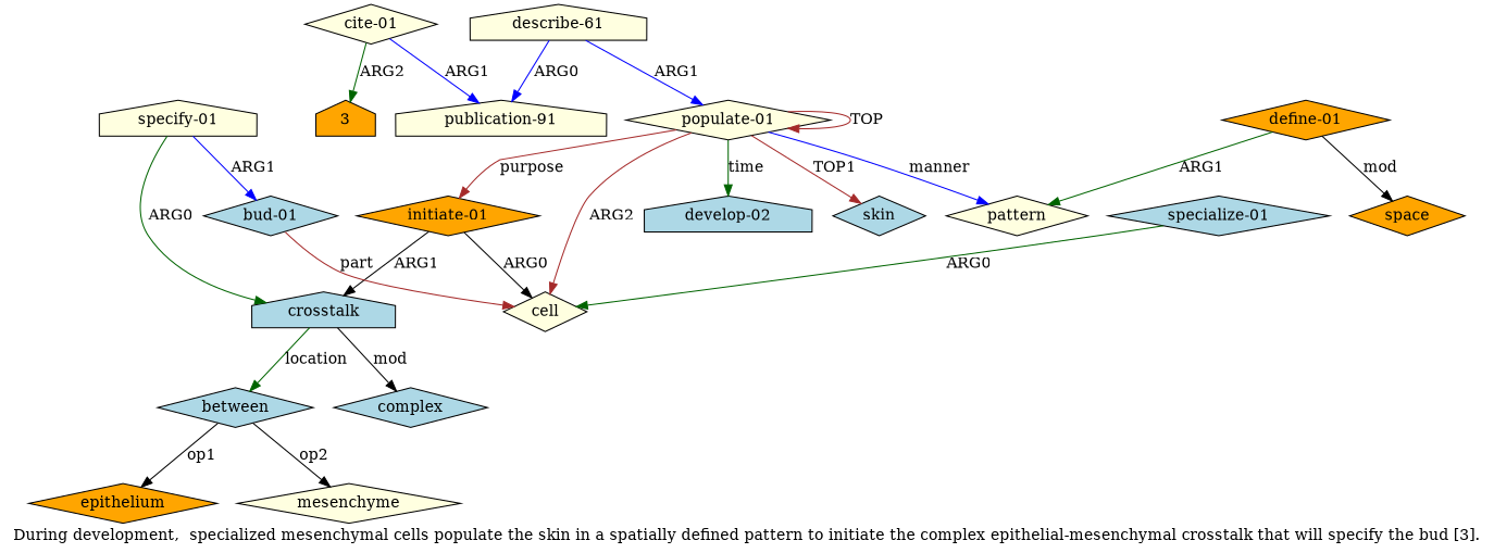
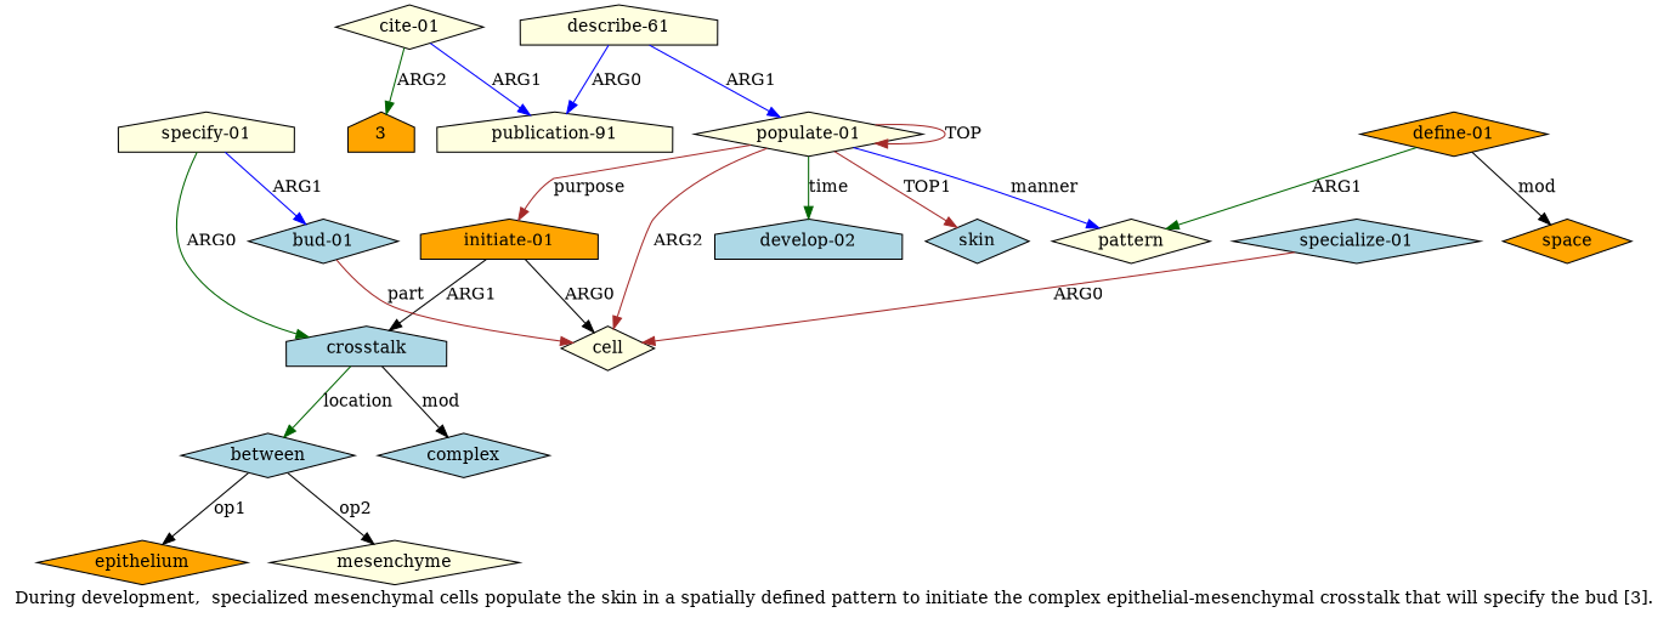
  digraph {
    label="During development,  specialized mesenchymal cells populate the skin in a spatially defined pattern to initiate the complex epithelial-mesenchymal crosstalk that will specify the bud [3]."
    node [color=black fillcolor=lightyellow shape=diamond style=filled]
    edge [color=darkgreen gold_label=ARG1 test_label=ARG1]
    n1 [gold_ind=15 gold_label="describe-01" label="describe-61" shape=house test_ind=15 test_label="describe-01"]
    n2 [gold_ind=16 gold_label="publication-91" label="publication-91" shape=house test_ind=16 test_label="publication-91"]
    n3 [gold_ind=0 gold_label="populate-01" label="populate-01" test_ind=0 test_label="populate-01"]
    n4 [fillcolor=lightblue gold_ind=18 gold_label="develop-02" label="develop-02" shape=house test_ind=18 test_label="develop-02"]
    n5 [fillcolor=lightblue gold_ind=1 gold_label=skin label=skin test_ind=1 test_label=skin]
    n6 [gold_ind=2 gold_label=cell label=cell test_ind=2 test_label=cell]
    n7 [gold_ind=5 gold_label=pattern label=pattern test_ind=5 test_label=pattern]
-   n8 [fillcolor=orange gold_ind=8 gold_label="initiate-01" label="initiate-01" test_ind=8 test_label="initiate-01"]
+   n8 [fillcolor=orange gold_ind=8 gold_label="initiate-01" label="initiate-01" shape=house test_ind=8 test_label="initiate-01"]
    n9 [fillcolor=lightblue gold_ind=9 gold_label=crosstalk label=crosstalk shape=house test_ind=9 test_label=crosstalk]
    n10 [fillcolor=lightblue gold_ind=14 gold_label="bud-01" label="bud-01" test_ind=14 test_label="bud-01"]
    n11 [gold_ind=17 gold_label="cite-01" label="cite-01" test_ind=17 test_label="cite-01"]
    n12 [fillcolor=orange gold_ind=-1 gold_label=3 label=3 shape=house test_ind=-1 test_label=3]
    n13 [fillcolor=lightblue gold_ind=11 gold_label=between label=between test_ind=11 test_label=between]
    n14 [fillcolor=orange gold_ind=12 gold_label=epithelium label=epithelium test_ind=12 test_label=epithelium]
    n15 [gold_ind=3 gold_label=mesenchyme label=mesenchyme test_ind=3 test_label=mesenchyme]
    n16 [fillcolor=lightblue gold_ind=10 gold_label=complex label=complex test_ind=10 test_label=complex]
    n17 [gold_ind=13 gold_label="specify-01" label="specify-01" shape=house test_ind=13 test_label="specify-01"]
    n18 [fillcolor=lightblue gold_ind=4 gold_label="specialize-01" label="specialize-01" test_ind=4 test_label="specialize-01"]
    n19 [fillcolor=orange gold_ind=7 gold_label=space label=space test_ind=7 test_label=space]
    n20 [fillcolor=orange gold_ind=6 gold_label="define-01" label="define-01" test_ind=6 test_label="define-01"]
    n1 -> n2 [color=blue gold_label=ARG0 label=ARG0 test_label=ARG0]
    n1 -> n3 [color=blue label=ARG1]
    n3 -> n3 [color=brown gold_label=TOP label=TOP test_label=TOP]
    n3 -> n4 [gold_label=time label=time test_label=time]
    n3 -> n5 [color=brown label=TOP1]
    n3 -> n6 [color=brown gold_label=ARG2 label=ARG2 test_label=ARG2]
    n3 -> n7 [color=blue gold_label=manner label=manner test_label=manner]
    n3 -> n8 [color=brown gold_label=purpose label=purpose test_label=purpose]
    n8 -> n6 [color=black gold_label=ARG0 label=ARG0 test_label=ARG0]
    n8 -> n9 [color=black label=ARG1]
    n9 -> n13 [gold_label=location label=location test_label=location]
    n9 -> n16 [color=black gold_label=mod label=mod test_label=mod]
    n10 -> n6 [color=brown gold_label=part label=part test_label=part]
    n11 -> n2 [color=blue label=ARG1]
    n11 -> n12 [gold_label=ARG2 label=ARG2 test_label=ARG2]
    n13 -> n14 [color=black gold_label=op1 label=op1 test_label=op1]
    n13 -> n15 [color=black gold_label=op2 label=op2 test_label=op2]
    n17 -> n9 [gold_label=ARG0 label=ARG0 test_label=ARG0]
    n17 -> n10 [color=blue label=ARG1]
-   n18 -> n6 [gold_label=ARG0 label=ARG0 test_label=ARG0]
+   n18 -> n6 [color=brown gold_label=ARG0 label=ARG0 test_label=ARG0]
    n20 -> n7 [label=ARG1]
    n20 -> n19 [color=black gold_label=mod label=mod test_label=mod]
  }
